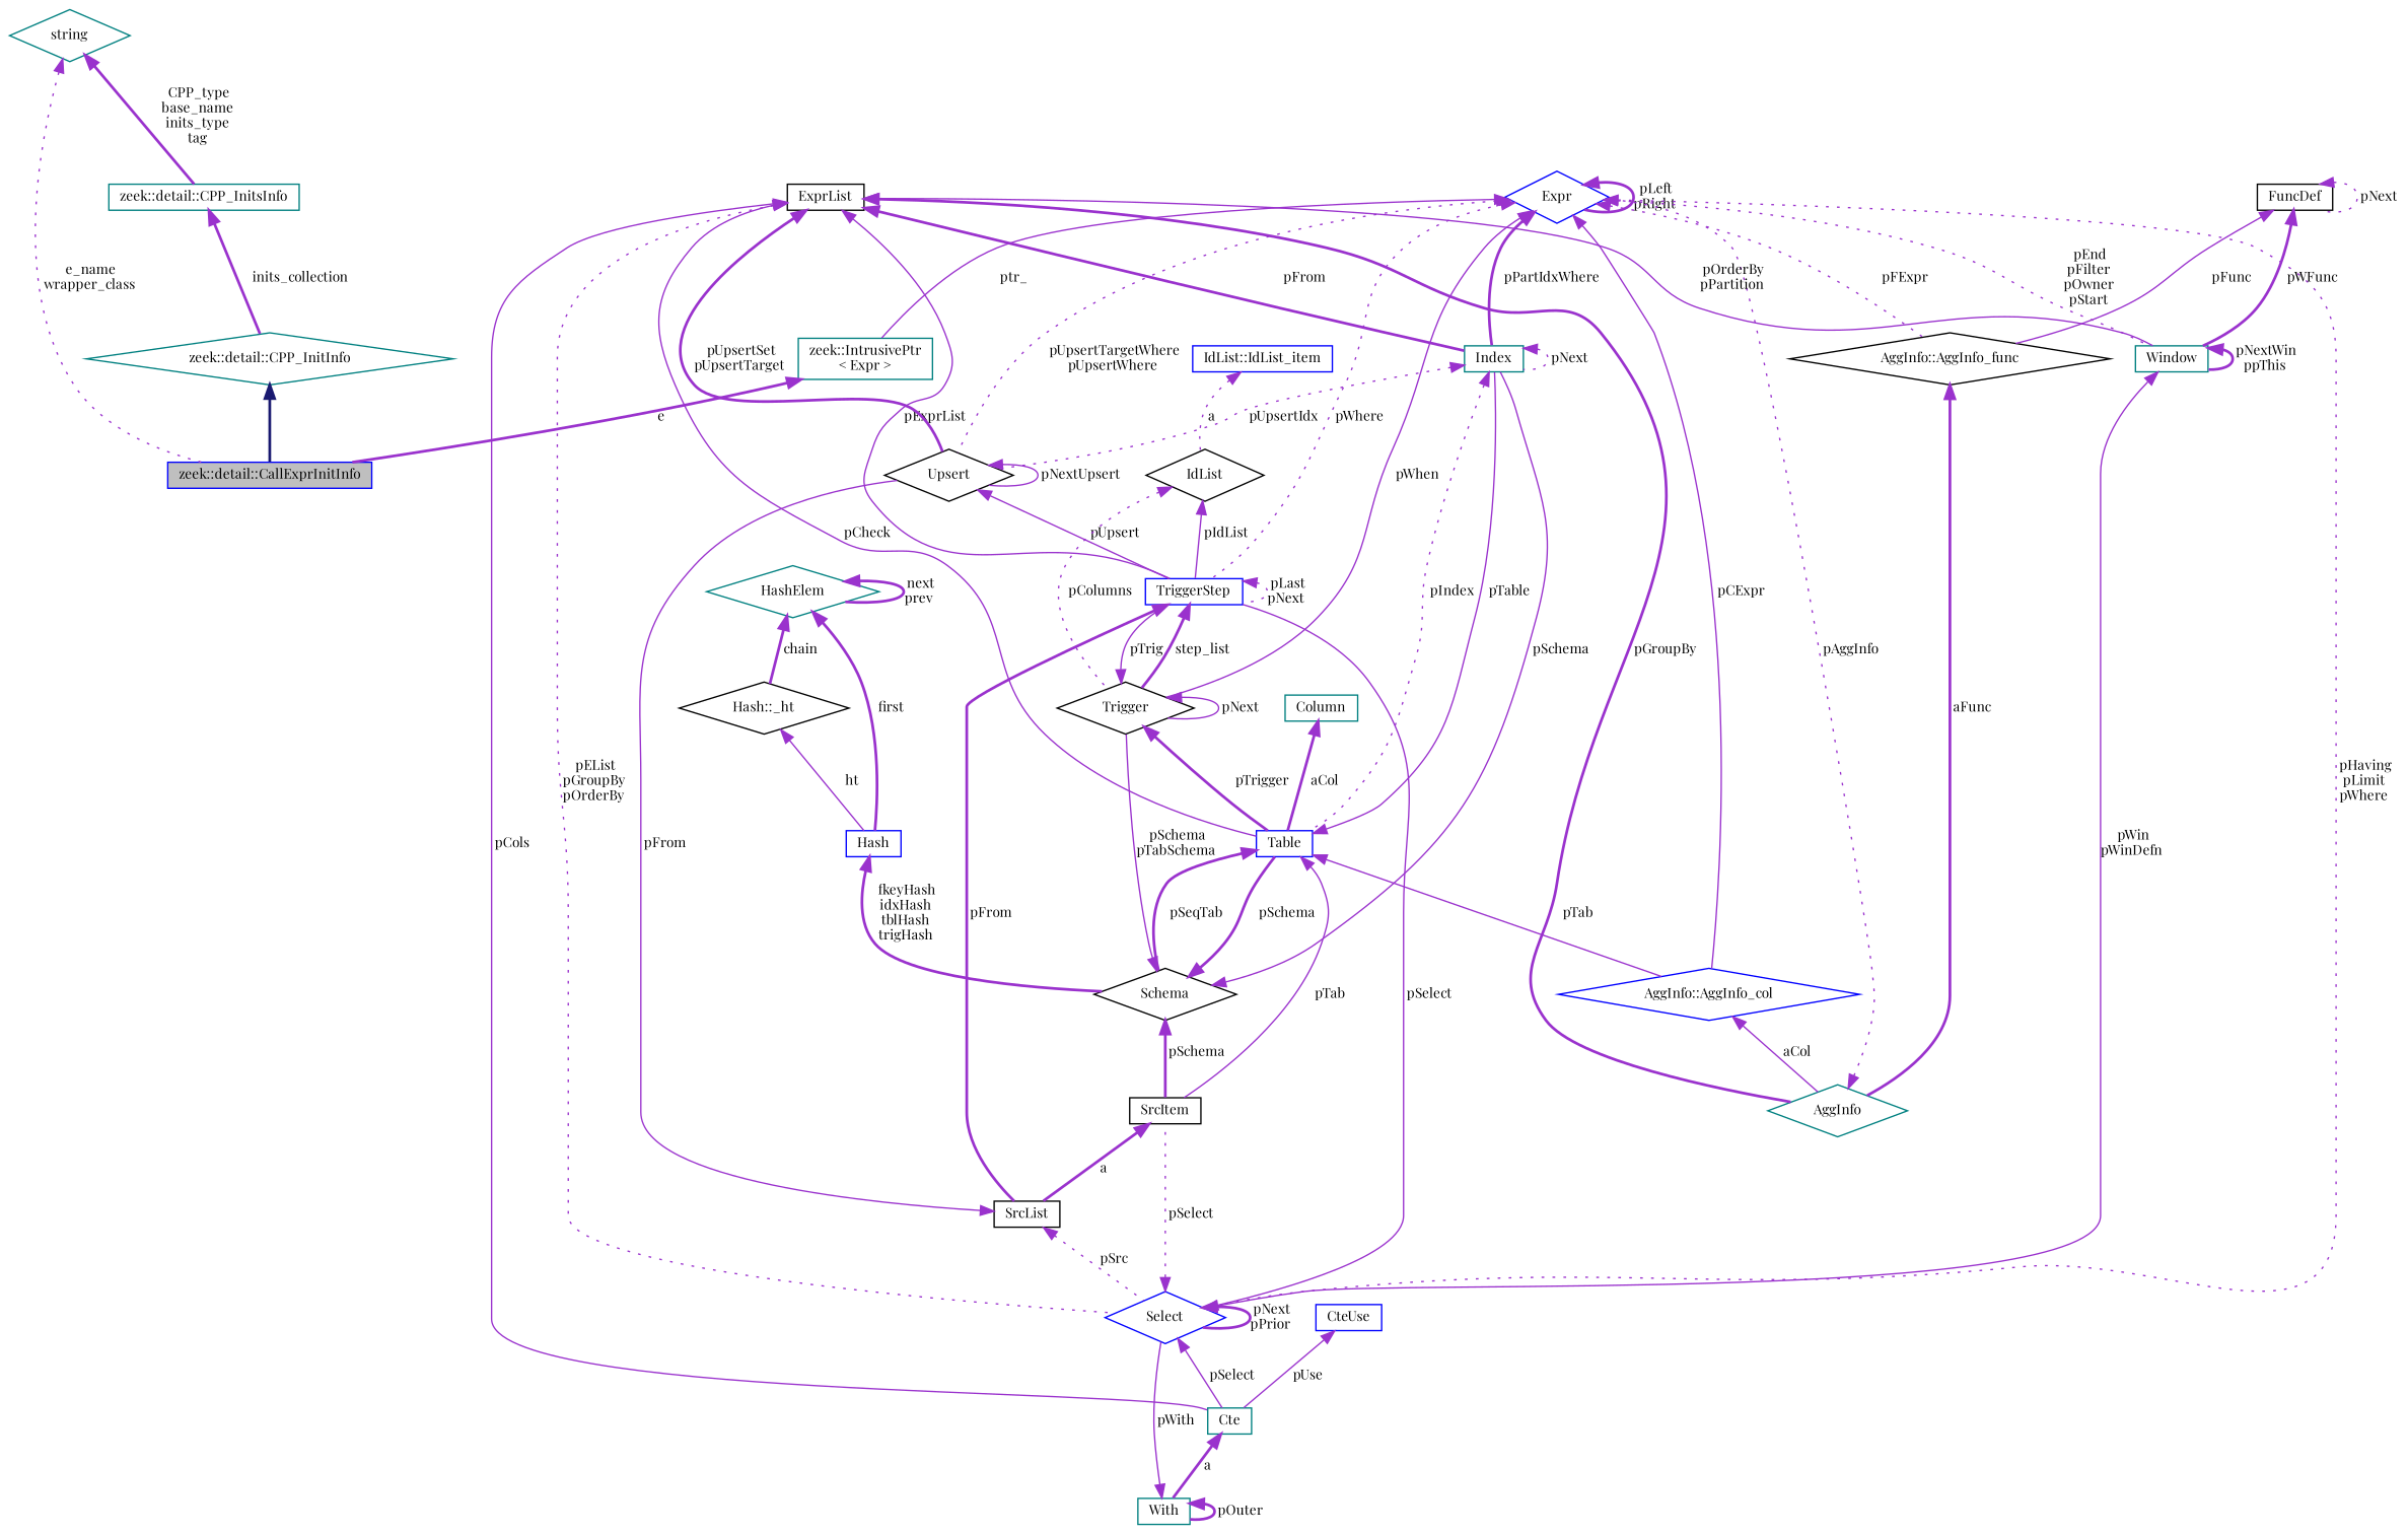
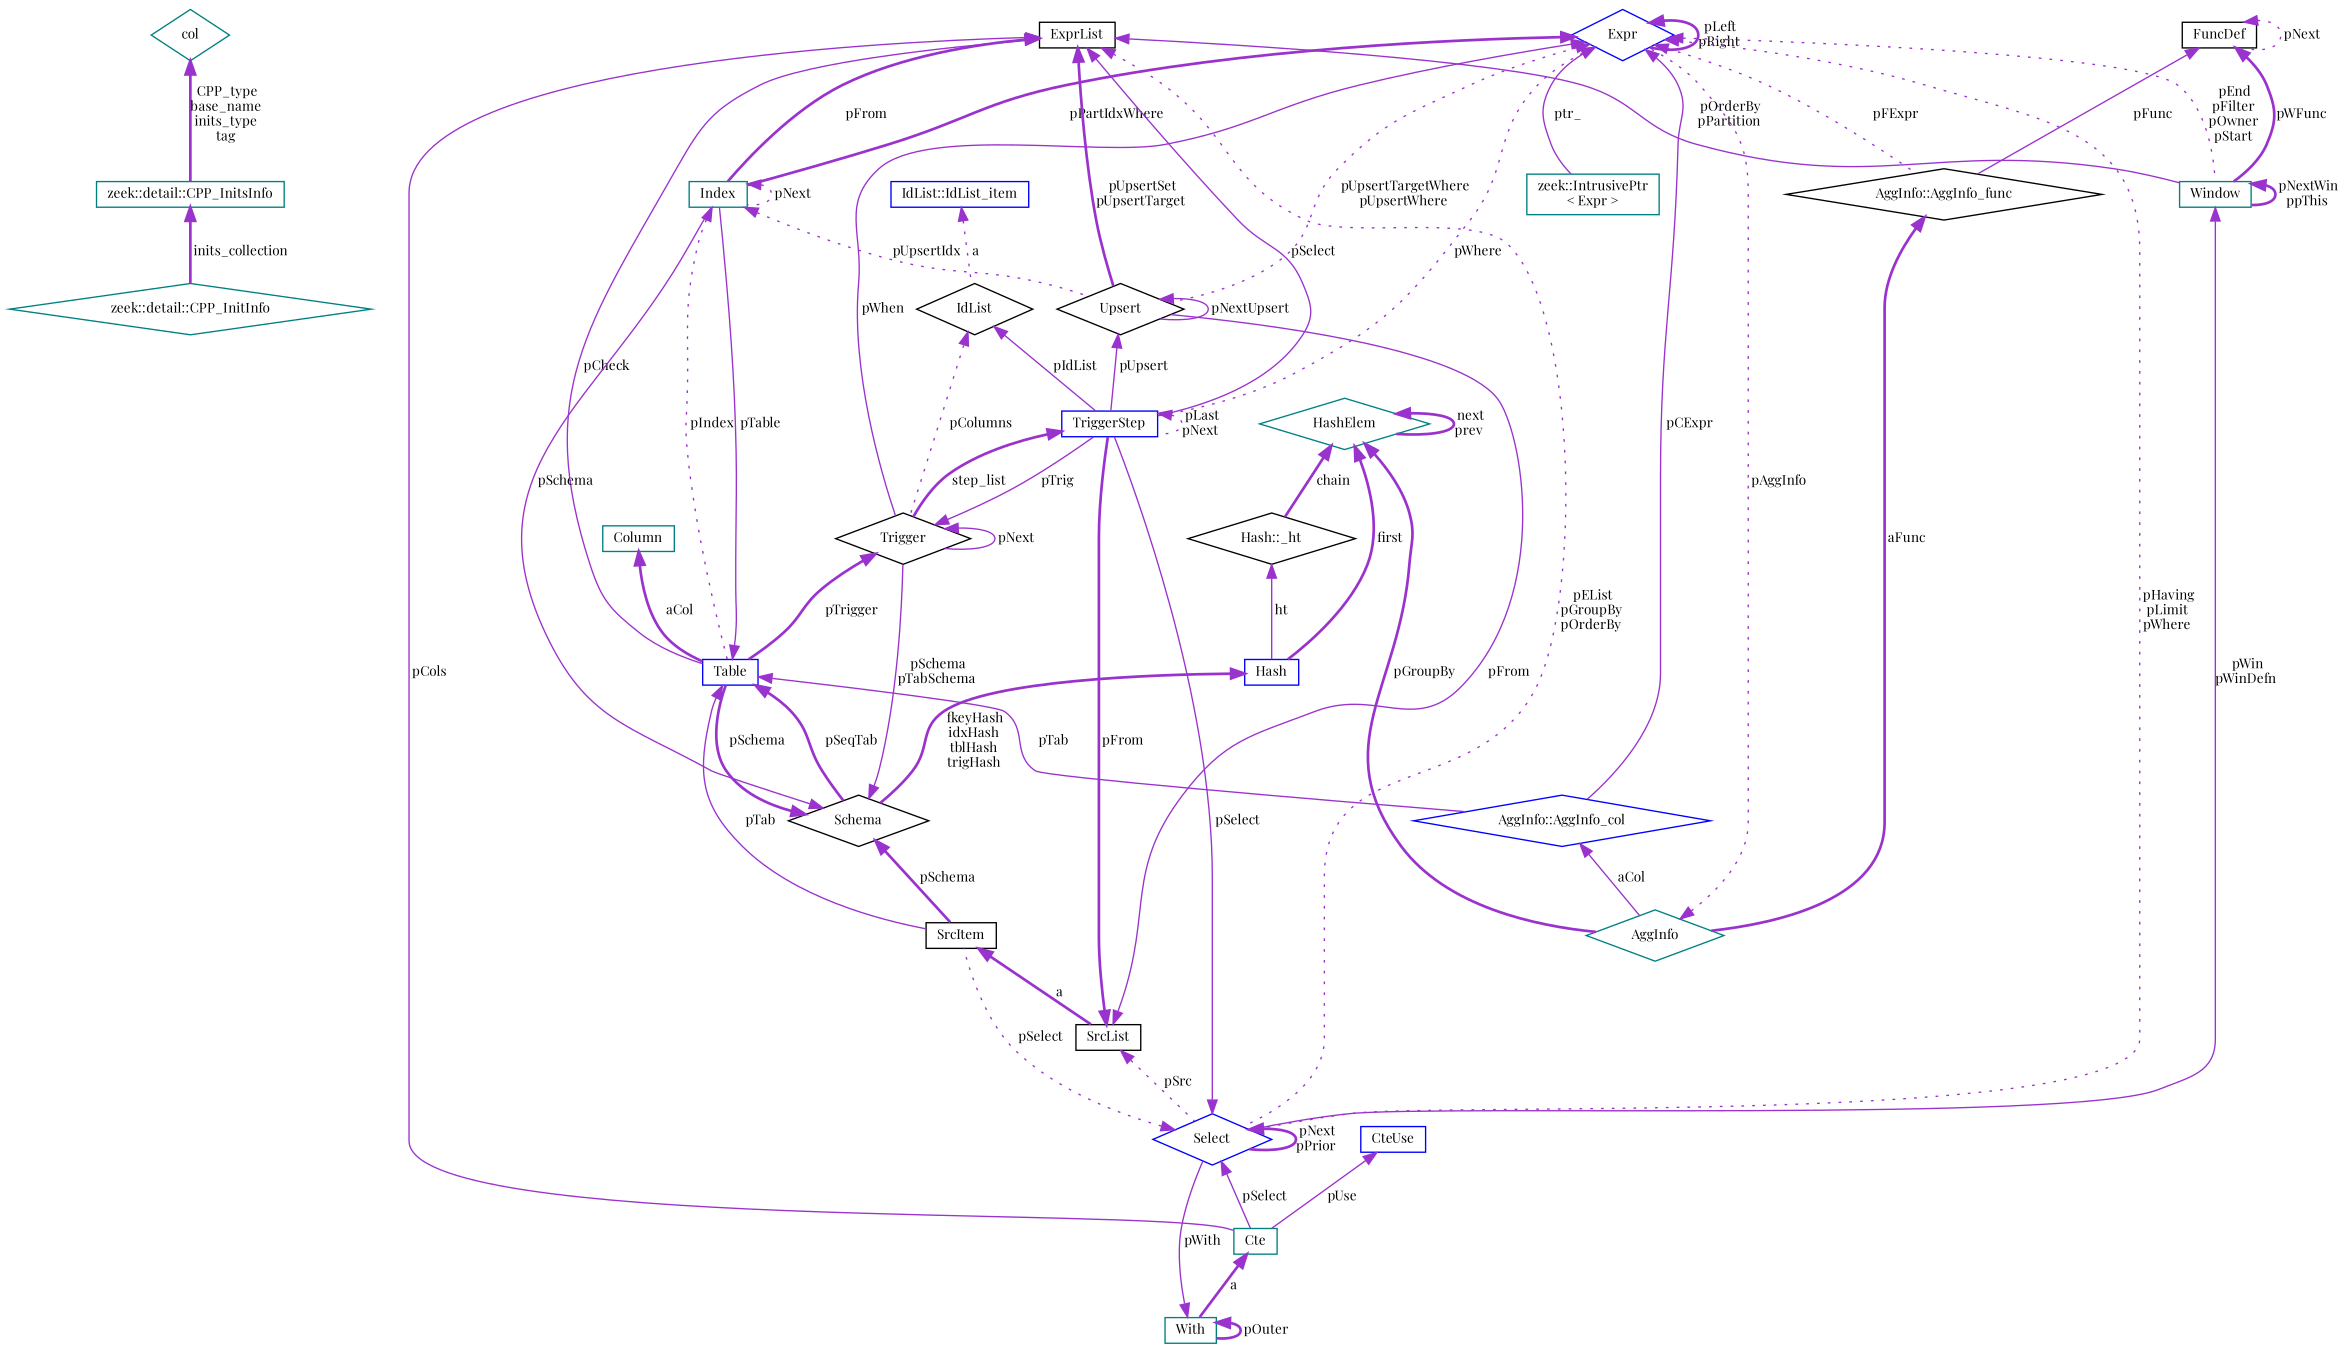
  digraph {
    fontname="Playfair Display"
    node [color=teal fillcolor=white fontname="Playfair Display" fontsize=10 shape=box style=filled]
    edge [color=darkorchid3 dir=back fontname="Playfair Display" fontsize=10 labelfontname=Helvetica labelfontsize=10 style=bold]
-   n1 [color=blue fillcolor=grey75 fontcolor=black height=0.2 label="zeek::detail::CallExprInitInfo" width=0.4]
    n2 [height=0.2 label="zeek::detail::CPP_InitInfo" shape=diamond width=0.4]
    n3 [height=0.2 label="zeek::detail::CPP_InitsInfo" width=0.4]
-   n4 [height=0.2 label=string shape=diamond width=0.4]
+   n4 [height=0.2 label=col shape=diamond width=0.4]
    n5 [height=0.2 label="zeek::IntrusivePtr\l\< Expr \>" width=0.4]
    n6 [color=blue height=0.2 label=Expr shape=diamond width=0.4]
    n7 [color=blue height=0.2 label="AggInfo::AggInfo_col" shape=diamond width=0.4]
    n8 [height=0.2 label=Index width=0.4]
    n9 [color=black height=0.2 label=Trigger shape=diamond width=0.4]
    n10 [color=blue height=0.2 label=TriggerStep width=0.4]
    n11 [color=blue height=0.2 label=Select shape=diamond width=0.4]
    n12 [height=0.2 label=Window width=0.4]
    n13 [color=black height=0.2 label=Upsert shape=diamond width=0.4]
    n14 [color=black height=0.2 label="AggInfo::AggInfo_func" shape=diamond width=0.4]
    n15 [height=0.2 label=AggInfo shape=diamond width=0.4]
    n16 [color=blue height=0.2 label=Table width=0.4]
    n17 [height=0.2 label=Cte width=0.4]
    n18 [color=black height=0.2 label=SrcItem width=0.4]
    n19 [color=black height=0.2 label=ExprList width=0.4]
    n20 [color=black height=0.2 label=Schema shape=diamond width=0.4]
    n21 [height=0.2 label=With width=0.4]
    n22 [color=black height=0.2 label=SrcList width=0.4]
    n23 [height=0.2 label=Column width=0.4]
    n24 [color=blue height=0.2 label=Hash width=0.4]
    n25 [height=0.2 label=HashElem shape=diamond width=0.4]
    n26 [color=black height=0.2 label="Hash::_ht" shape=diamond width=0.4]
    n27 [color=black height=0.2 label=IdList shape=diamond width=0.4]
    n28 [color=blue height=0.2 label="IdList::IdList_item" width=0.4]
    n29 [color=blue height=0.2 label=CteUse width=0.4]
    n30 [color=black height=0.2 label=FuncDef width=0.4]
-   n2 -> n1 [color=midnightblue]
    n3 -> n2 [label=" inits_collection"]
-   n4 -> n1 [label=" e_name\nwrapper_class" style=dotted]
    n4 -> n3 [label=" CPP_type\nbase_name\ninits_type\ntag"]
-   n5 -> n1 [label=" e"]
    n6 -> n5 [label=" ptr_" style=solid]
    n6 -> n6 [label=" pLeft\npRight"]
    n6 -> n7 [label=" pCExpr" style=solid]
    n6 -> n8 [label=" pPartIdxWhere"]
    n6 -> n9 [label=" pWhen" style=solid]
    n6 -> n10 [label=" pWhere" style=dotted]
    n6 -> n11 [label=" pHaving\npLimit\npWhere" style=dotted]
    n6 -> n12 [label=" pEnd\npFilter\npOwner\npStart" style=dotted]
    n6 -> n13 [label=" pUpsertTargetWhere\npUpsertWhere" style=dotted]
    n6 -> n14 [label=" pFExpr" style=dotted]
    n7 -> n15 [label=" aCol" style=solid]
    n8 -> n8 [label=" pNext" style=dotted]
    n8 -> n13 [label=" pUpsertIdx" style=dotted]
    n8 -> n16 [label=" pIndex" style=dotted]
    n9 -> n9 [label=" pNext" style=solid]
    n9 -> n10 [label=" pTrig" style=solid]
    n9 -> n16 [label=" pTrigger"]
    n10 -> n9 [label=" step_list"]
    n10 -> n10 [label=" pLast\npNext" style=dotted]
    n11 -> n10 [label=" pSelect" style=solid]
    n11 -> n11 [label=" pNext\npPrior"]
    n11 -> n17 [label=" pSelect" style=solid]
    n11 -> n18 [label=" pSelect" style=dotted]
    n12 -> n11 [label=" pWin\npWinDefn" style=solid]
    n12 -> n12 [label=" pNextWin\nppThis"]
    n13 -> n10 [label=" pUpsert" style=solid]
    n13 -> n13 [label=" pNextUpsert" style=solid]
    n14 -> n15 [label=" aFunc"]
    n15 -> n6 [label=" pAggInfo" style=dotted]
    n16 -> n7 [label=" pTab" style=solid]
    n16 -> n8 [label=" pTable" style=solid]
    n16 -> n18 [label=" pTab" style=solid]
    n16 -> n20 [label=" pSeqTab"]
    n17 -> n21 [label=" a"]
    n18 -> n22 [label=" a"]
    n19 -> n8 [label=" pFrom"]
-   n19 -> n10 [label=" pExprList" style=solid]
+   n19 -> n10 [label=" pSelect" style=solid]
    n19 -> n11 [label=" pEList\npGroupBy\npOrderBy" style=dotted]
    n19 -> n12 [label=" pOrderBy\npPartition" style=solid]
    n19 -> n13 [label=" pUpsertSet\npUpsertTarget"]
-   n19 -> n15 [label=" pGroupBy"]
+   n25 -> n15 [label=" pGroupBy"]
    n19 -> n16 [label=" pCheck" style=solid]
    n19 -> n17 [label=" pCols" style=solid]
    n20 -> n8 [label=" pSchema" style=solid]
    n20 -> n9 [label=" pSchema\npTabSchema" style=solid]
    n20 -> n16 [label=" pSchema"]
    n20 -> n18 [label=" pSchema"]
    n21 -> n11 [label=" pWith" style=solid]
    n21 -> n21 [label=" pOuter"]
-   n10 -> n22 [label=" pFrom"]
+   n22 -> n10 [label=" pFrom"]
    n22 -> n11 [label=" pSrc" style=dotted]
    n22 -> n13 [label=" pFrom" style=solid]
    n23 -> n16 [label=" aCol"]
    n24 -> n20 [label=" fkeyHash\nidxHash\ntblHash\ntrigHash"]
    n25 -> n24 [label=" first"]
    n25 -> n25 [label=" next\nprev"]
    n25 -> n26 [label=" chain"]
    n26 -> n24 [label=" ht" style=solid]
    n27 -> n9 [label=" pColumns" style=dotted]
    n27 -> n10 [label=" pIdList" style=solid]
    n28 -> n27 [label=" a" style=dotted]
    n29 -> n17 [label=" pUse" style=solid]
    n30 -> n12 [label=" pWFunc"]
    n30 -> n14 [label=" pFunc" style=solid]
    n30 -> n30 [label=" pNext" style=dotted]
  }
